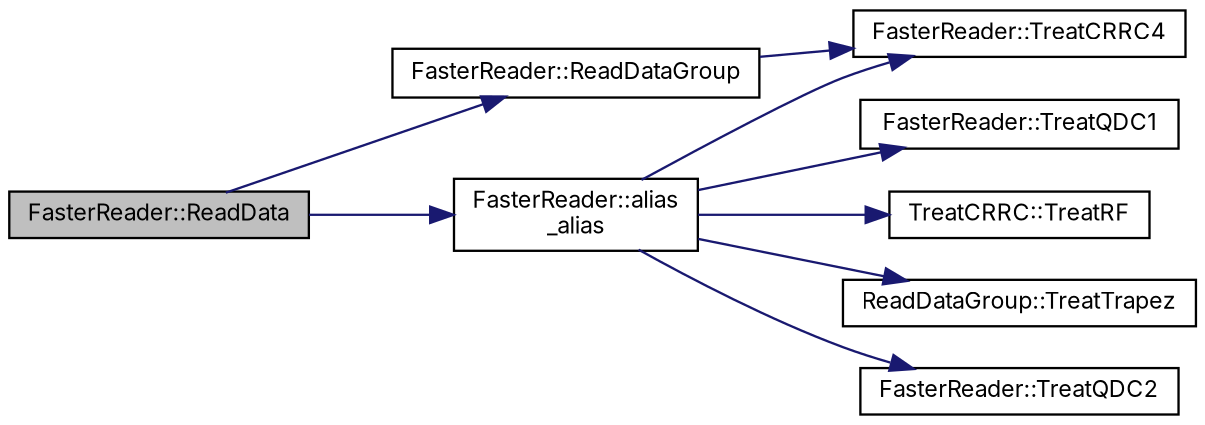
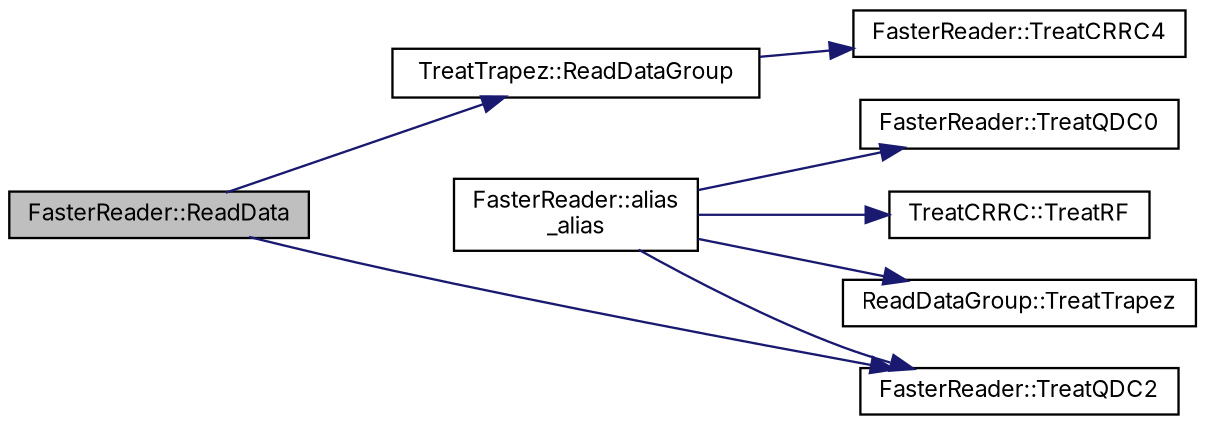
  digraph {
    fontname=Inter
    rankdir=LR
    node [color=black fillcolor=white fontname=Inter fontsize=10 shape=record style=filled]
    edge [color=midnightblue fontname=Inter fontsize=10 labelfontname=Helvetica labelfontsize=10 style=solid]
    n1 [fillcolor=grey75 fontcolor=black height=0.2 label="FasterReader::ReadData" width=0.4]
-   n2 [height=0.2 label="FasterReader::ReadDataGroup" width=0.4]
+   n2 [height=0.2 label="TreatTrapez::ReadDataGroup" width=0.4]
    n3 [height=0.2 label="FasterReader::alias\l_alias" width=0.4]
    n4 [height=0.2 label="FasterReader::TreatCRRC4" width=0.4]
-   n5 [height=0.2 label="FasterReader::TreatQDC1" width=0.4]
+   n5 [height=0.2 label="FasterReader::TreatQDC0" width=0.4]
    n6 [height=0.2 label="FasterReader::TreatQDC2" width=0.4]
    n7 [height=0.2 label="TreatCRRC::TreatRF" width=0.4]
    n8 [height=0.2 label="ReadDataGroup::TreatTrapez" width=0.4]
    n1 -> n2
-   n1 -> n3
+   n1 -> n6
    n2 -> n4
-   n3 -> n4
    n3 -> n5
    n3 -> n6
    n3 -> n7
    n3 -> n8
  }
